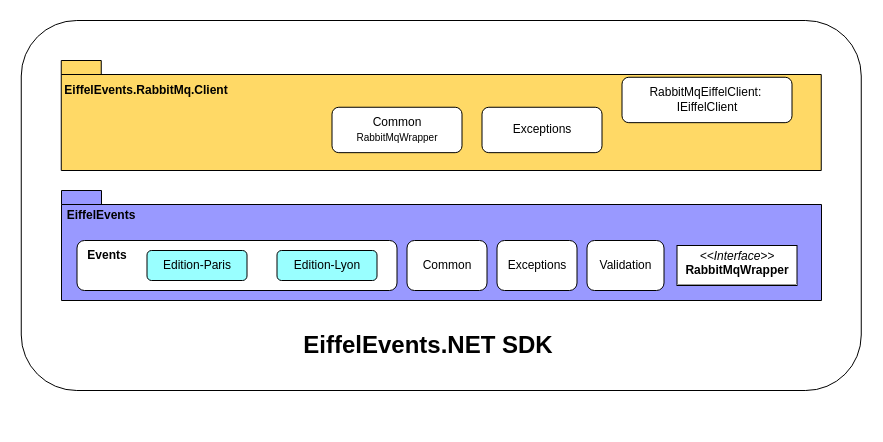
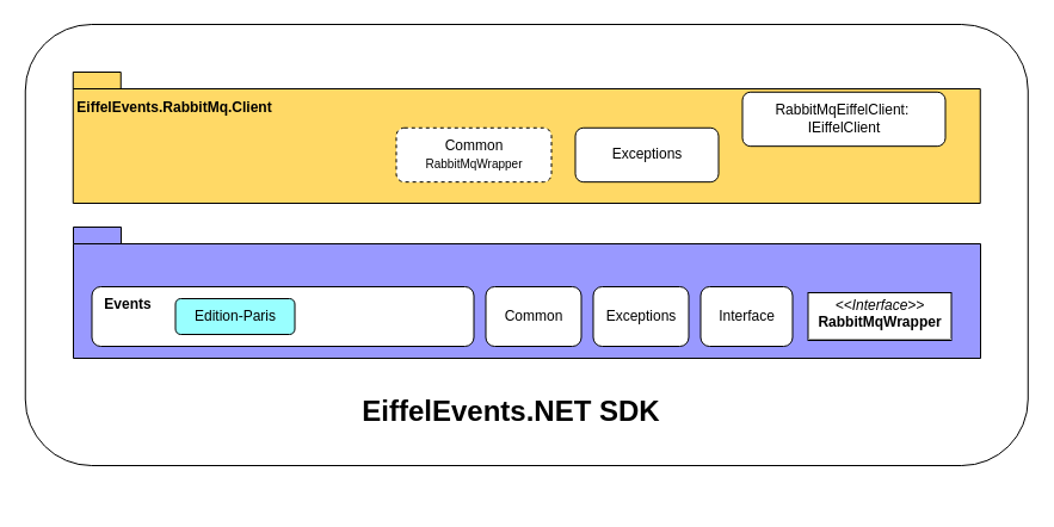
  <mxCell id="0" />
  <mxCell id="1" parent="0" />
  <mxCell id="2" value="" style="group" vertex="1" connectable="0" parent="1"><mxGeometry x="51" y="60" width="809.75" height="360" as="geometry" /></mxCell>
  <mxCell id="3" value="" style="shape=folder;fontStyle=1;spacingTop=10;tabWidth=40;tabHeight=14;tabPosition=left;html=1;fillColor=#FFD966;" vertex="1" parent="2"><mxGeometry x="9.75" width="760" height="110" as="geometry" /></mxCell>
  <mxCell id="4" value="&lt;span style=&quot;font-weight: 700&quot;&gt;EiffelEvents.RabbitMq.&lt;/span&gt;&lt;b&gt;Client&lt;/b&gt;" style="text;html=1;strokeColor=none;fillColor=none;align=center;verticalAlign=middle;whiteSpace=wrap;rounded=0;" parent="2" vertex="1"><mxGeometry y="12.703" width="190.0" height="34.054" as="geometry" /></mxCell>
  <mxCell id="5" value="RabbitMqEiffelClient:&amp;nbsp;&lt;br&gt;IEiffelClient" style="rounded=1;whiteSpace=wrap;html=1;" parent="2" vertex="1"><mxGeometry x="570.5" y="16.757" width="170" height="45.405" as="geometry" /></mxCell>
  <mxCell id="6" value="Exceptions" style="rounded=1;whiteSpace=wrap;html=1;" parent="2" vertex="1"><mxGeometry x="430.5" y="46.757" width="120" height="45.405" as="geometry" /></mxCell>
- <mxCell id="7" value="Common&lt;br&gt;&lt;font style=&quot;font-size: 10px&quot;&gt;RabbitMqWrapper&lt;/font&gt;" style="rounded=1;whiteSpace=wrap;html=1;" parent="2" vertex="1"><mxGeometry x="280.5" y="46.757" width="130" height="45.405" as="geometry" /></mxCell>
+ <mxCell id="7" value="Common&lt;br&gt;&lt;font style=&quot;font-size: 10px&quot;&gt;RabbitMqWrapper&lt;/font&gt;" style="rounded=1;whiteSpace=wrap;html=1;dashed=1;" parent="2" vertex="1"><mxGeometry x="280.5" y="46.757" width="130" height="45.405" as="geometry" /></mxCell>
  <mxCell id="8" value="" style="rounded=1;whiteSpace=wrap;html=1;fillColor=none;" parent="2" vertex="1"><mxGeometry x="-30.25" y="-40" width="840" height="370" as="geometry" /></mxCell>
  <mxCell id="9" value="&lt;span style=&quot;font-weight: 700&quot;&gt;&lt;font style=&quot;font-size: 24px&quot;&gt;EiffelEvents.NET SDK&lt;/font&gt;&lt;/span&gt;" style="text;html=1;strokeColor=none;fillColor=none;align=center;verticalAlign=middle;whiteSpace=wrap;rounded=0;" vertex="1" parent="2"><mxGeometry x="230" y="270" width="294" height="30" as="geometry" /></mxCell>
  <mxCell id="10" value="" style="group" vertex="1" connectable="0" parent="1"><mxGeometry x="61" y="190" width="765.5" height="110" as="geometry" /></mxCell>
  <mxCell id="11" value="" style="group" vertex="1" connectable="0" parent="10"><mxGeometry width="765.5" height="110" as="geometry" /></mxCell>
  <mxCell id="12" value="" style="shape=folder;fontStyle=1;spacingTop=10;tabWidth=40;tabHeight=14;tabPosition=left;html=1;fillColor=#9999FF;" vertex="1" parent="11"><mxGeometry width="760" height="110" as="geometry" /></mxCell>
  <mxCell id="13" value="" style="group" vertex="1" connectable="0" parent="11"><mxGeometry x="15.5" y="50" width="750" height="60" as="geometry" /></mxCell>
  <mxCell id="14" value="" style="rounded=1;whiteSpace=wrap;html=1;" parent="13" vertex="1"><mxGeometry width="320.0" height="50" as="geometry" /></mxCell>
  <mxCell id="15" value="Common" style="rounded=1;whiteSpace=wrap;html=1;" parent="13" vertex="1"><mxGeometry x="330.0" width="80.0" height="50" as="geometry" /></mxCell>
  <mxCell id="16" value="Exceptions" style="rounded=1;whiteSpace=wrap;html=1;" parent="13" vertex="1"><mxGeometry x="420.0" width="80.0" height="50" as="geometry" /></mxCell>
- <mxCell id="17" value="Validation" style="rounded=1;whiteSpace=wrap;html=1;" parent="13" vertex="1"><mxGeometry x="510.0" width="77.0" height="50" as="geometry" /></mxCell>
+ <mxCell id="17" value="Interface" style="rounded=1;whiteSpace=wrap;html=1;" parent="13" vertex="1"><mxGeometry x="510.0" width="77.0" height="50" as="geometry" /></mxCell>
  <mxCell id="18" value="&lt;p style=&quot;margin: 0px ; margin-top: 4px ; text-align: center&quot;&gt;&lt;i&gt;&amp;lt;&amp;lt;Interface&amp;gt;&amp;gt;&lt;/i&gt;&lt;br&gt;&lt;b&gt;RabbitMqWrapper&lt;/b&gt;&lt;/p&gt;&lt;hr size=&quot;1&quot;&gt;&lt;p style=&quot;margin: 0px ; margin-left: 4px&quot;&gt;&lt;/p&gt;&lt;p style=&quot;margin: 0px ; margin-left: 4px&quot;&gt;&lt;br&gt;&lt;/p&gt;" style="verticalAlign=top;align=left;overflow=fill;fontSize=12;fontFamily=Helvetica;html=1;" parent="13" vertex="1"><mxGeometry x="600.0" y="5" width="120.0" height="40" as="geometry" /></mxCell>
  <mxCell id="19" value="Edition-Paris" style="rounded=1;whiteSpace=wrap;html=1;fillColor=#99FFFF;" parent="13" vertex="1"><mxGeometry x="70.0" y="10" width="100.0" height="30" as="geometry" /></mxCell>
  <mxCell id="20" value="&lt;b&gt;Events&lt;/b&gt;" style="text;html=1;strokeColor=none;fillColor=none;align=center;verticalAlign=middle;whiteSpace=wrap;rounded=0;" parent="13" vertex="1"><mxGeometry width="60.0" height="30" as="geometry" /></mxCell>
- <mxCell id="21" value="Edition-Lyon" style="rounded=1;whiteSpace=wrap;html=1;fillColor=#99FFFF;" parent="13" vertex="1"><mxGeometry x="200.0" y="10" width="100.0" height="30" as="geometry" /></mxCell>
- <mxCell id="22" value="&lt;span style=&quot;font-weight: 700&quot;&gt;EiffelEvents&lt;/span&gt;" style="text;html=1;strokeColor=none;fillColor=none;align=center;verticalAlign=middle;whiteSpace=wrap;rounded=0;" parent="10" vertex="1"><mxGeometry x="5" y="10" width="70.0" height="30" as="geometry" /></mxCell>
